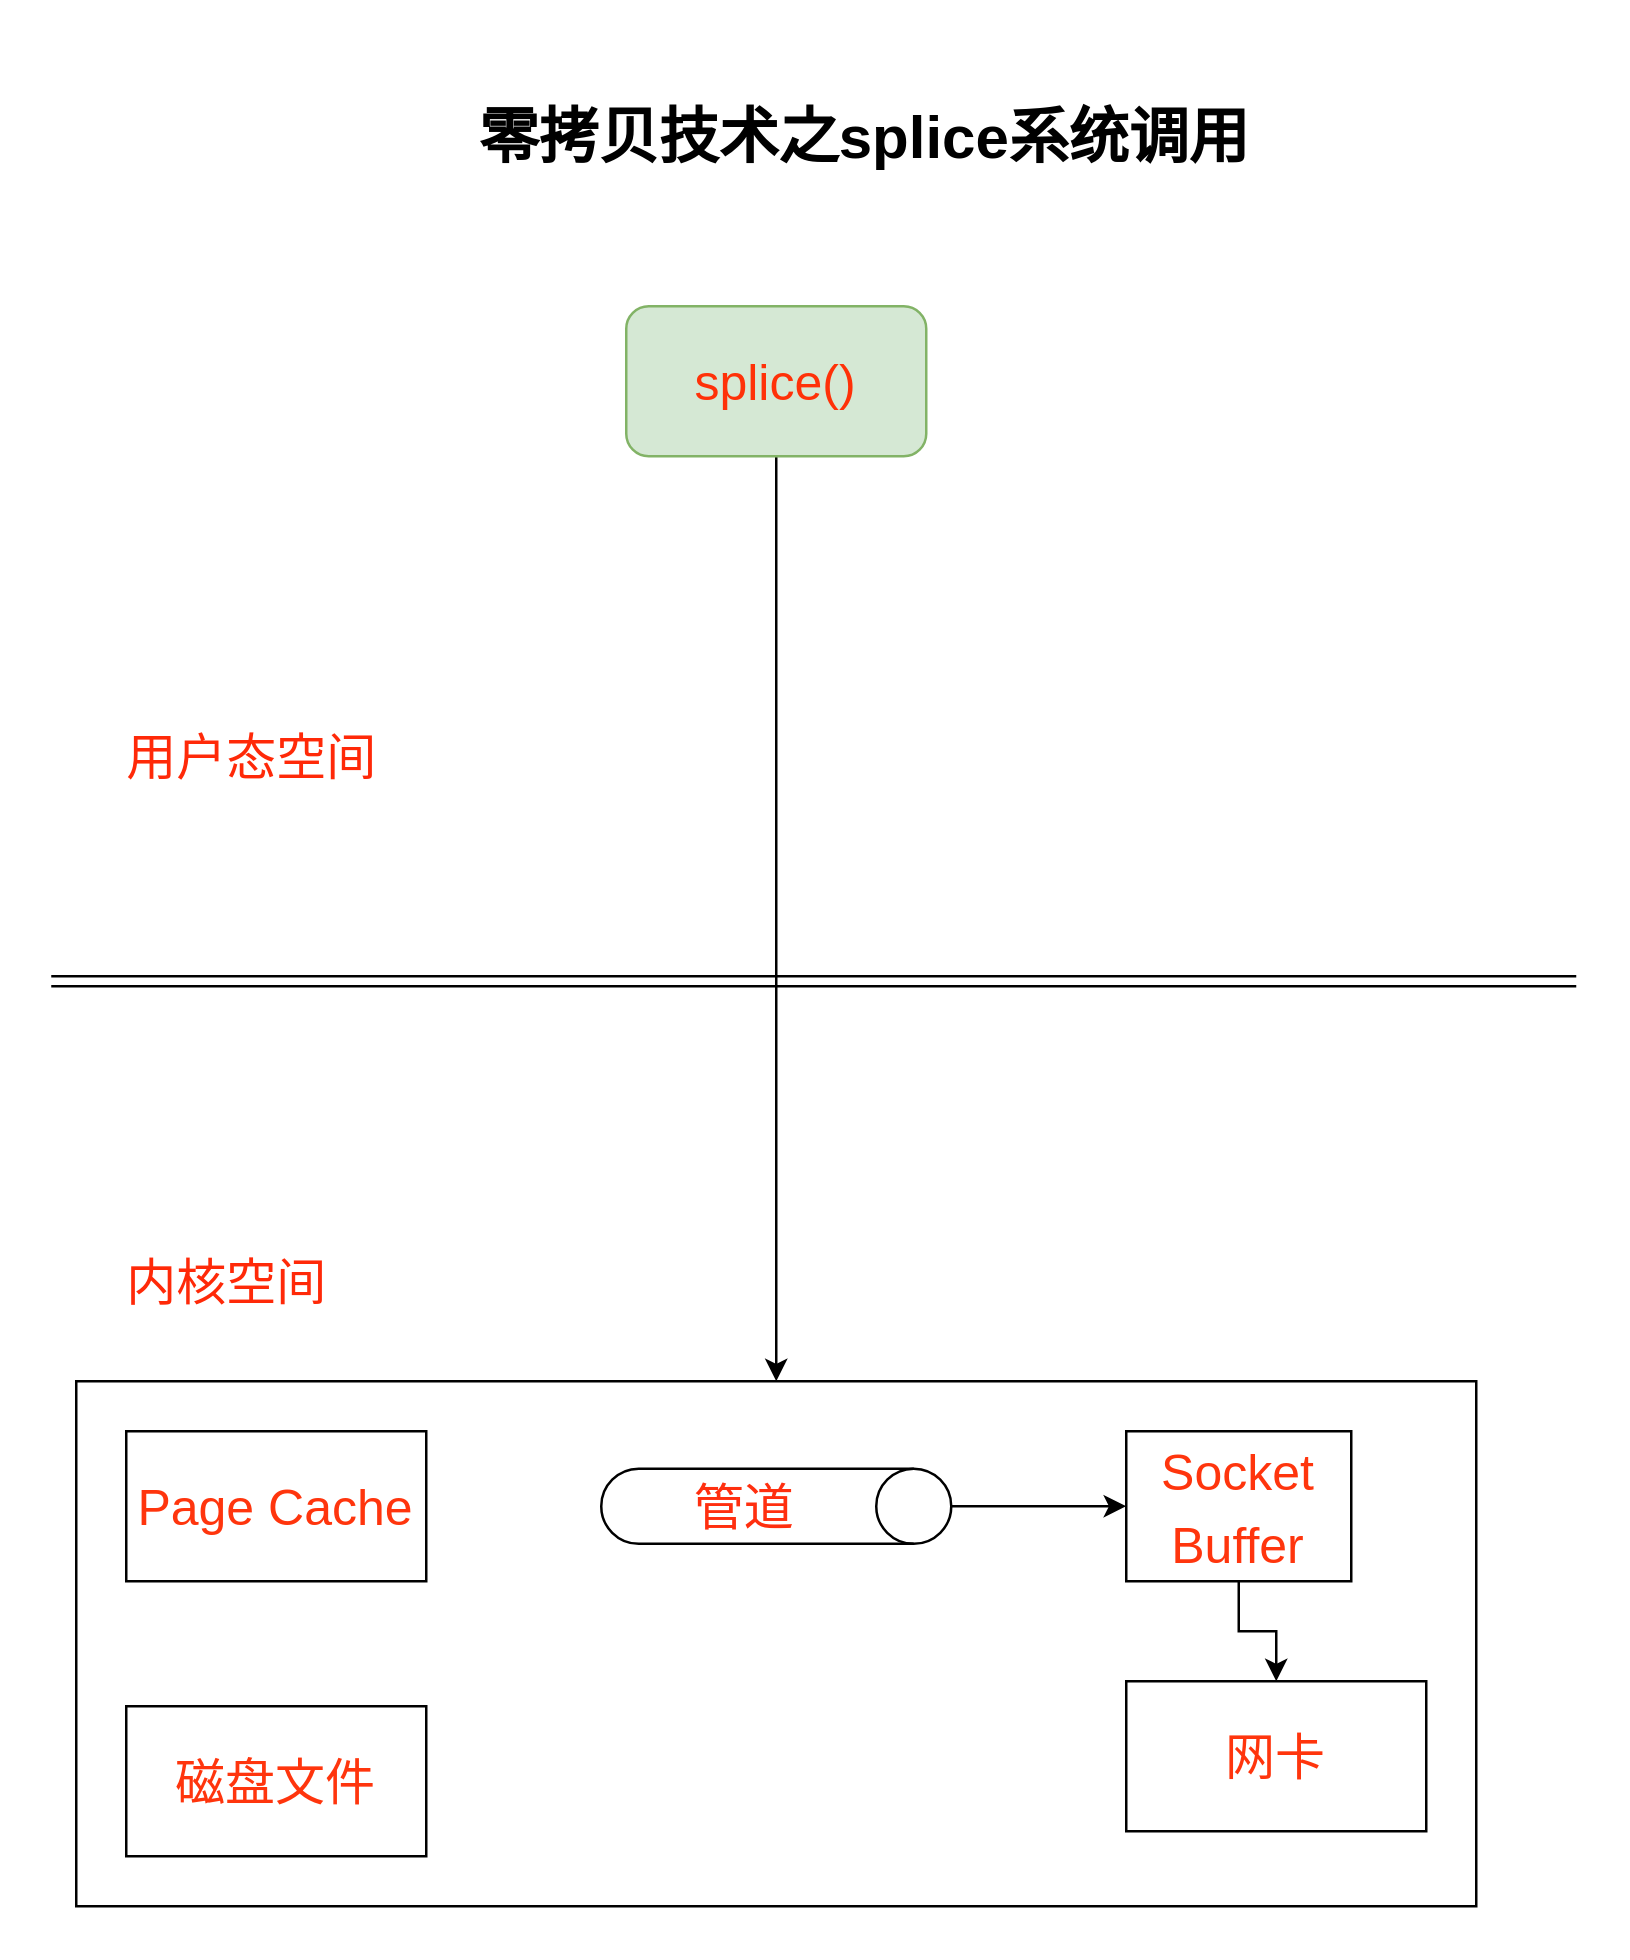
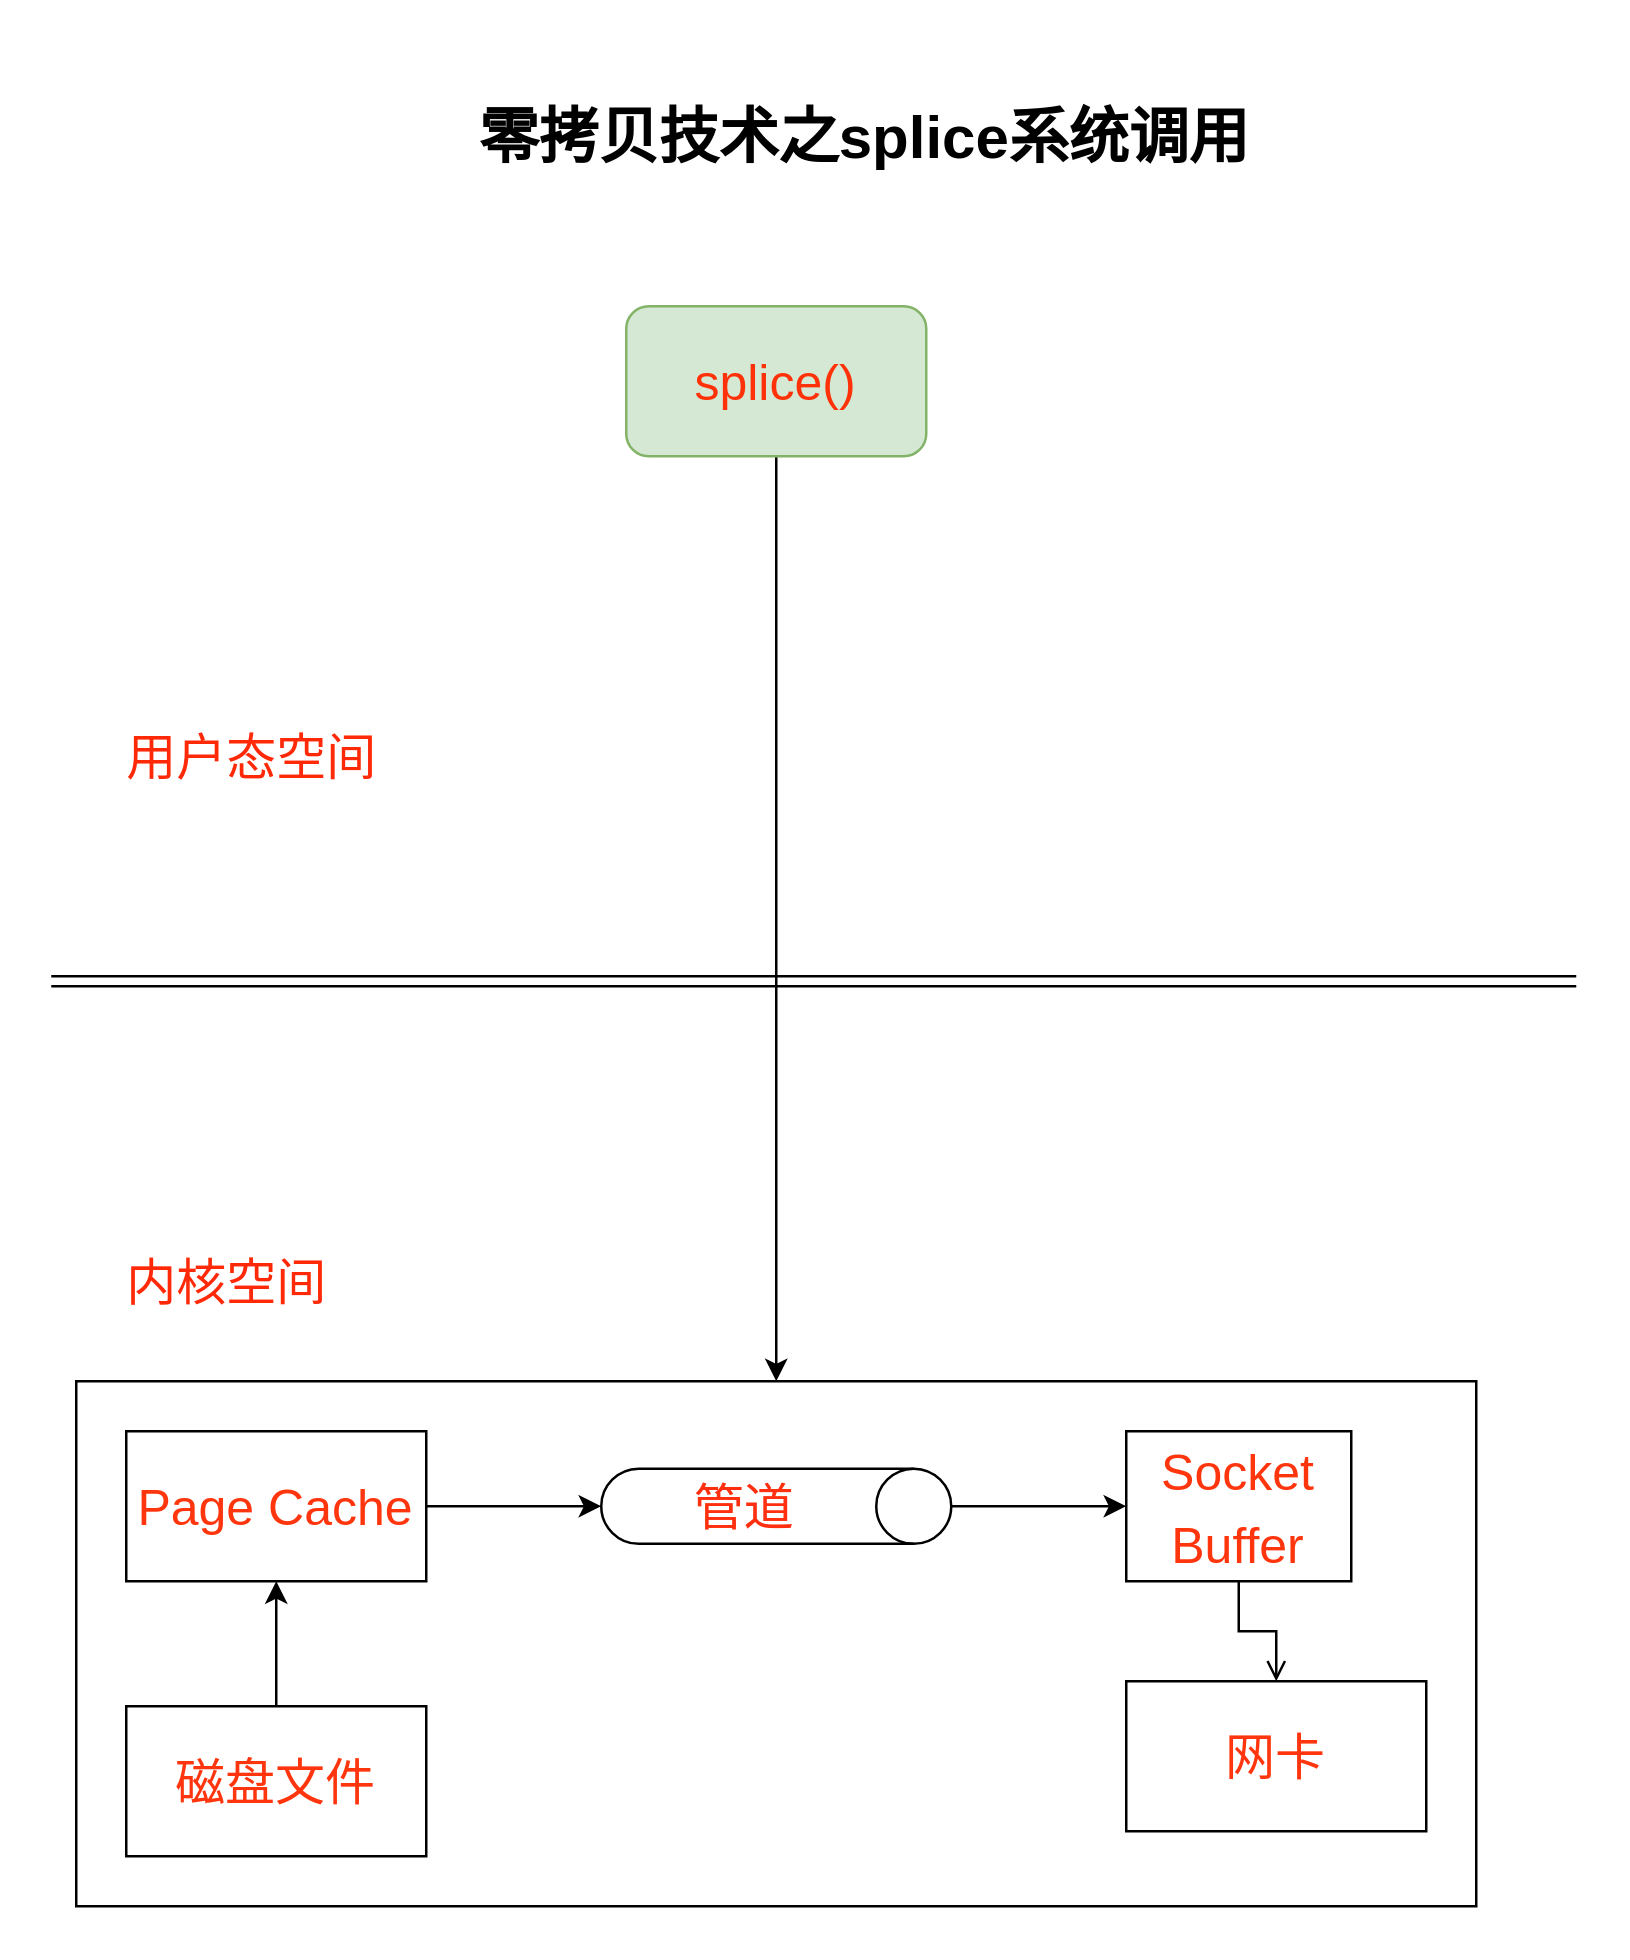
  <mxCell id="0" />
  <mxCell id="1" parent="0" />
  <mxCell id="2" value="&lt;h1&gt;零拷贝技术之splice系统调用&lt;/h1&gt;" style="text;html=1;align=center;verticalAlign=middle;resizable=0;points=[];autosize=1;strokeColor=none;fillColor=none;" vertex="1" parent="1"><mxGeometry x="180" y="20" width="330" height="70" as="geometry" /></mxCell>
  <mxCell id="3" style="edgeStyle=orthogonalEdgeStyle;rounded=0;orthogonalLoop=1;jettySize=auto;html=1;exitX=0.5;exitY=1;exitDx=0;exitDy=0;entryX=0.5;entryY=0;entryDx=0;entryDy=0;fontFamily=Helvetica;fontSize=12;fontColor=default;" edge="1" parent="1" source="4" target="8"><mxGeometry relative="1" as="geometry" /></mxCell>
  <mxCell id="4" value="&lt;p style=&quot;font-size: 20px;&quot;&gt;&lt;font color=&quot;#ff3108&quot;&gt;splice()&lt;/font&gt;&lt;/p&gt;" style="whiteSpace=wrap;html=1;fillColor=#d5e8d4;strokeColor=#82b366;rounded=1;" vertex="1" parent="1"><mxGeometry x="250" y="122" width="120" height="60" as="geometry" /></mxCell>
  <mxCell id="5" value="" style="shape=link;html=1;rounded=0;" edge="1" parent="1"><mxGeometry width="100" relative="1" as="geometry"><mxPoint x="20" y="392" as="sourcePoint" /><mxPoint x="630" y="392" as="targetPoint" /></mxGeometry></mxCell>
  <mxCell id="6" value="&lt;font color=&quot;#ff2908&quot;&gt;&lt;span style=&quot;font-size: 20px;&quot;&gt;用户态空间&lt;/span&gt;&lt;/font&gt;" style="text;html=1;align=center;verticalAlign=middle;resizable=0;points=[];autosize=1;strokeColor=none;fillColor=none;rotation=0;" vertex="1" parent="1"><mxGeometry x="40" y="282" width="120" height="40" as="geometry" /></mxCell>
  <mxCell id="7" value="&lt;font color=&quot;#ff2908&quot;&gt;&lt;span style=&quot;font-size: 20px;&quot;&gt;内核空间&lt;/span&gt;&lt;/font&gt;" style="text;html=1;align=center;verticalAlign=middle;resizable=0;points=[];autosize=1;strokeColor=none;fillColor=none;rotation=0;" vertex="1" parent="1"><mxGeometry x="40" y="492" width="100" height="40" as="geometry" /></mxCell>
  <mxCell id="8" value="" style="rounded=0;whiteSpace=wrap;html=1;fontFamily=Helvetica;fontSize=12;fontColor=default;fillColor=none;gradientColor=none;" vertex="1" parent="1"><mxGeometry x="30" y="552" width="560" height="210" as="geometry" /></mxCell>
+ <mxCell id="9" style="edgeStyle=orthogonalEdgeStyle;rounded=0;orthogonalLoop=1;jettySize=auto;html=1;fontFamily=Helvetica;fontSize=12;fontColor=default;" edge="1" parent="1" source="10" target="12"><mxGeometry relative="1" as="geometry" /></mxCell>
  <mxCell id="10" value="&lt;h1&gt;&lt;font color=&quot;#ff350d&quot; style=&quot;font-size: 20px; font-weight: normal;&quot;&gt;磁盘文件&lt;/font&gt;&lt;/h1&gt;" style="rounded=0;whiteSpace=wrap;html=1;fontFamily=Helvetica;fontSize=12;fontColor=default;fillColor=none;gradientColor=none;" vertex="1" parent="1"><mxGeometry x="50" y="682" width="120" height="60" as="geometry" /></mxCell>
+ <mxCell id="11" style="edgeStyle=orthogonalEdgeStyle;rounded=0;orthogonalLoop=1;jettySize=auto;html=1;exitX=1;exitY=0.5;exitDx=0;exitDy=0;fontFamily=Helvetica;fontSize=12;fontColor=default;" edge="1" parent="1" source="12" target="14"><mxGeometry relative="1" as="geometry" /></mxCell>
  <mxCell id="12" value="&lt;h1&gt;&lt;font color=&quot;#ff350d&quot;&gt;&lt;span style=&quot;font-size: 20px; font-weight: 400;&quot;&gt;Page Cache&lt;/span&gt;&lt;/font&gt;&lt;/h1&gt;" style="rounded=0;whiteSpace=wrap;html=1;fontFamily=Helvetica;fontSize=12;fontColor=default;fillColor=none;gradientColor=none;" vertex="1" parent="1"><mxGeometry x="50" y="572" width="120" height="60" as="geometry" /></mxCell>
  <mxCell id="13" style="edgeStyle=orthogonalEdgeStyle;rounded=0;orthogonalLoop=1;jettySize=auto;html=1;exitX=0.5;exitY=0;exitDx=0;exitDy=0;exitPerimeter=0;entryX=0;entryY=0.5;entryDx=0;entryDy=0;fontFamily=Helvetica;fontSize=12;fontColor=default;" edge="1" parent="1" source="14" target="16"><mxGeometry relative="1" as="geometry" /></mxCell>
  <mxCell id="14" value="管道" style="shape=cylinder3;whiteSpace=wrap;html=1;boundedLbl=1;backgroundOutline=1;size=15;rounded=0;strokeColor=default;fillColor=none;gradientColor=none;direction=south;fontColor=#FF2F0F;fontSize=20;" vertex="1" parent="1"><mxGeometry x="240" y="587" width="140" height="30" as="geometry" /></mxCell>
- <mxCell id="15" style="edgeStyle=orthogonalEdgeStyle;rounded=0;orthogonalLoop=1;jettySize=auto;html=1;exitX=0.5;exitY=1;exitDx=0;exitDy=0;fontFamily=Helvetica;fontSize=12;fontColor=default;" edge="1" parent="1" source="16" target="17"><mxGeometry relative="1" as="geometry" /></mxCell>
+ <mxCell id="15" style="edgeStyle=orthogonalEdgeStyle;rounded=0;orthogonalLoop=1;jettySize=auto;html=1;exitX=0.5;exitY=1;exitDx=0;exitDy=0;fontFamily=Helvetica;fontSize=12;fontColor=default;endArrow=open;" edge="1" parent="1" source="16" target="17"><mxGeometry relative="1" as="geometry" /></mxCell>
  <mxCell id="16" value="&lt;h1&gt;&lt;font color=&quot;#ff350d&quot;&gt;&lt;span style=&quot;font-size: 20px; font-weight: 400;&quot;&gt;Socket Buffer&lt;/span&gt;&lt;/font&gt;&lt;/h1&gt;" style="rounded=0;whiteSpace=wrap;html=1;fontFamily=Helvetica;fontSize=12;fontColor=default;fillColor=none;gradientColor=none;" vertex="1" parent="1"><mxGeometry x="450" y="572" width="90" height="60" as="geometry" /></mxCell>
  <mxCell id="17" value="&lt;h1&gt;&lt;font color=&quot;#ff350d&quot;&gt;&lt;span style=&quot;font-size: 20px; font-weight: 400;&quot;&gt;网卡&lt;/span&gt;&lt;/font&gt;&lt;/h1&gt;" style="rounded=0;whiteSpace=wrap;html=1;fontFamily=Helvetica;fontSize=12;fontColor=default;fillColor=none;gradientColor=none;" vertex="1" parent="1"><mxGeometry x="450" y="672" width="120" height="60" as="geometry" /></mxCell>
